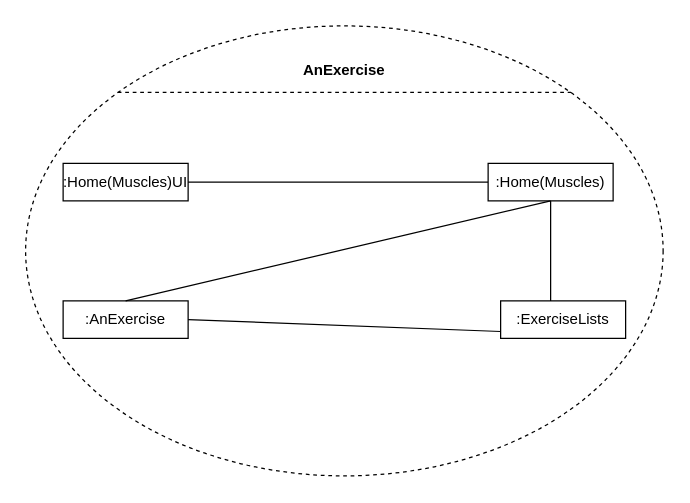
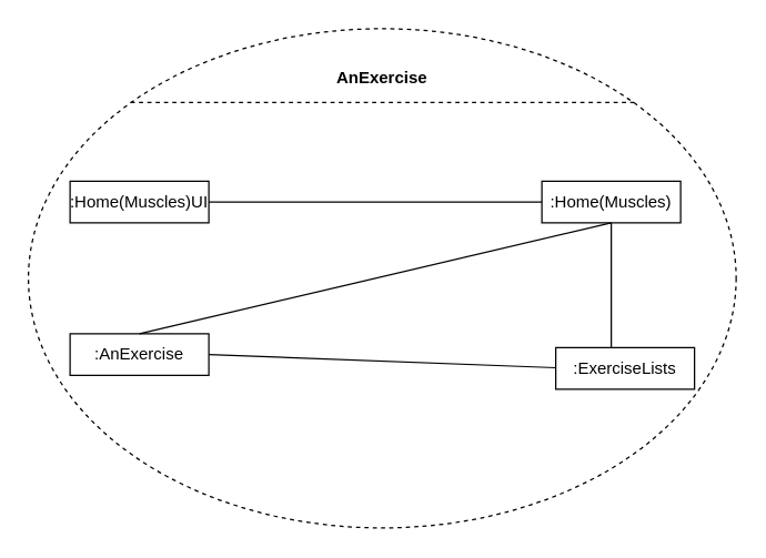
  <mxCell id="0" />
  <mxCell id="1" parent="0" />
  <mxCell id="2" value="" style="shape=ellipse;container=1;horizontal=1;horizontalStack=0;resizeParent=1;resizeParentMax=0;resizeLast=0;html=1;dashed=1;collapsible=0;" vertex="1" parent="1"><mxGeometry x="20" y="20" width="510" height="360" as="geometry" /></mxCell>
  <mxCell id="3" value="&lt;b&gt;AnExercise&lt;/b&gt;" style="html=1;strokeColor=none;fillColor=none;align=center;verticalAlign=middle;spacingLeft=4;spacingRight=4;rotatable=0;points=[[0,0.5],[1,0.5]];resizeWidth=1;whiteSpace=wrap;" vertex="1" parent="2"><mxGeometry y="12.522" width="510" height="46.957" as="geometry" /></mxCell>
  <mxCell id="4" value="" style="line;strokeWidth=1;fillColor=none;rotatable=0;labelPosition=right;points=[];portConstraint=eastwest;dashed=1;resizeWidth=1;" vertex="1" parent="2"><mxGeometry x="73.667" y="46.957" width="362.667" height="12.522" as="geometry" /></mxCell>
  <mxCell id="5" value=":Home(Muscles)UI" style="html=1;align=center;verticalAlign=middle;rotatable=0;whiteSpace=wrap;" vertex="1" parent="2"><mxGeometry width="100" height="30" relative="1" as="geometry"><mxPoint x="30" y="110" as="offset" /></mxGeometry></mxCell>
  <mxCell id="6" value="" style="edgeStyle=none;endArrow=none;verticalAlign=middle;labelBackgroundColor=none;endSize=12;html=1;align=left;endFill=0;spacingLeft=4;rounded=0;exitX=1;exitY=0.5;exitDx=0;exitDy=0;entryX=0;entryY=0.5;entryDx=0;entryDy=0;" edge="1" parent="2" source="5" target="7"><mxGeometry x="0.564" y="93" relative="1" as="geometry"><mxPoint x="315.455" y="220" as="targetPoint" /><mxPoint as="offset" /></mxGeometry></mxCell>
  <mxCell id="7" value=":Home(Muscles)" style="html=1;align=center;verticalAlign=middle;rotatable=0;whiteSpace=wrap;" vertex="1" parent="2"><mxGeometry width="100" height="30" relative="1" as="geometry"><mxPoint x="370" y="110" as="offset" /></mxGeometry></mxCell>
  <mxCell id="8" value=":AnExercise" style="html=1;align=center;verticalAlign=middle;rotatable=0;whiteSpace=wrap;" vertex="1" parent="2"><mxGeometry x="30" y="220" width="100" height="30" as="geometry" /></mxCell>
- <mxCell id="9" value=":ExerciseLists" style="html=1;align=center;verticalAlign=middle;rotatable=0;whiteSpace=wrap;" vertex="1" parent="2"><mxGeometry x="380" y="220" width="100" height="30" as="geometry" /></mxCell>
+ <mxCell id="9" value=":ExerciseLists" style="html=1;align=center;verticalAlign=middle;rotatable=0;whiteSpace=wrap;" vertex="1" parent="2"><mxGeometry x="380" y="230" width="100" height="30" as="geometry" /></mxCell>
  <mxCell id="10" value="" style="edgeStyle=none;endArrow=none;verticalAlign=middle;labelBackgroundColor=none;endSize=12;html=1;align=left;endFill=0;spacingLeft=4;rounded=0;exitX=0.5;exitY=0;exitDx=0;exitDy=0;entryX=0.5;entryY=1;entryDx=0;entryDy=0;" edge="1" parent="2" source="8" target="7"><mxGeometry x="0.564" y="93" relative="1" as="geometry"><mxPoint x="170" y="135" as="sourcePoint" /><mxPoint x="330" y="135" as="targetPoint" /><mxPoint as="offset" /></mxGeometry></mxCell>
  <mxCell id="11" value="" style="edgeStyle=none;endArrow=none;verticalAlign=middle;labelBackgroundColor=none;endSize=12;html=1;align=left;endFill=0;spacingLeft=4;rounded=0;exitX=0.4;exitY=0;exitDx=0;exitDy=0;entryX=0.5;entryY=1;entryDx=0;entryDy=0;exitPerimeter=0;" edge="1" parent="2" source="9" target="7"><mxGeometry x="0.564" y="93" relative="1" as="geometry"><mxPoint x="265" y="240" as="sourcePoint" /><mxPoint x="380" y="150" as="targetPoint" /><mxPoint as="offset" /></mxGeometry></mxCell>
  <mxCell id="12" value="" style="edgeStyle=none;endArrow=none;verticalAlign=middle;labelBackgroundColor=none;endSize=12;html=1;align=left;endFill=0;spacingLeft=4;rounded=0;exitX=1;exitY=0.5;exitDx=0;exitDy=0;entryX=0;entryY=0.5;entryDx=0;entryDy=0;" edge="1" parent="2" source="8"><mxGeometry x="0.564" y="93" relative="1" as="geometry"><mxPoint x="310" y="245" as="sourcePoint" /><mxPoint x="380" y="244.5" as="targetPoint" /><mxPoint as="offset" /></mxGeometry></mxCell>
